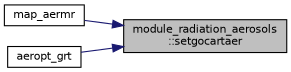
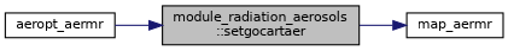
  digraph {
    rankdir=LR
    node [color=black fillcolor=white fontname=Helvetica fontsize=10 shape=record style=filled]
    edge [color=midnightblue fontname=Helvetica fontsize=10 labelfontname=Helvetica labelfontsize=10 style=solid]
    n1 [fillcolor=grey75 fontcolor=black height=0.2 label="module_radiation_aerosols\l::setgocartaer" width=0.4]
    n2 [height=0.2 label=map_aermr width=0.4]
-   n3 [height=0.2 label=aeropt_grt width=0.4]
-   n2 -> n1
+   n3 [height=0.2 label=aeropt_aermr width=0.4]
+   n1 -> n2
    n3 -> n1
  }
